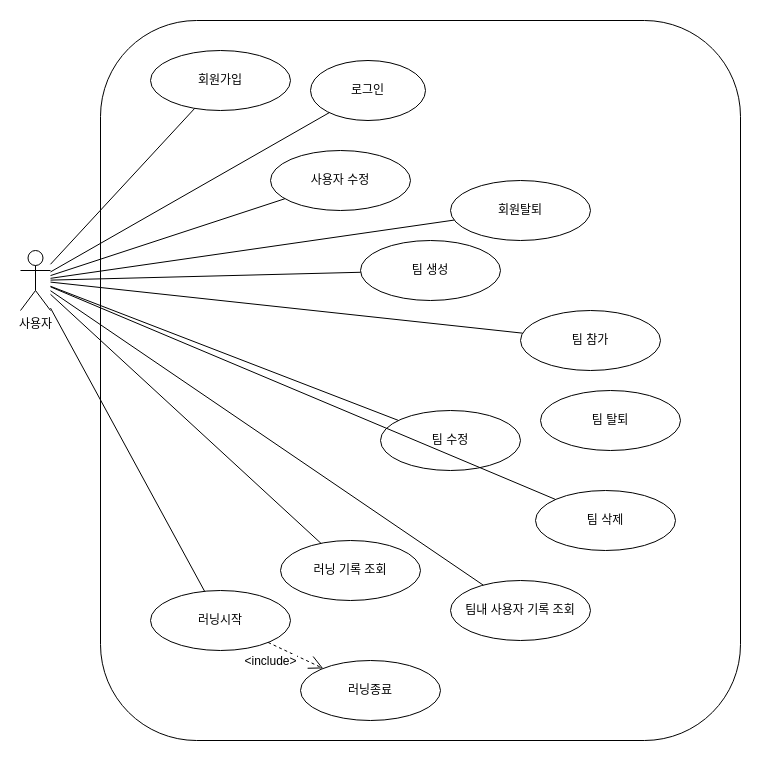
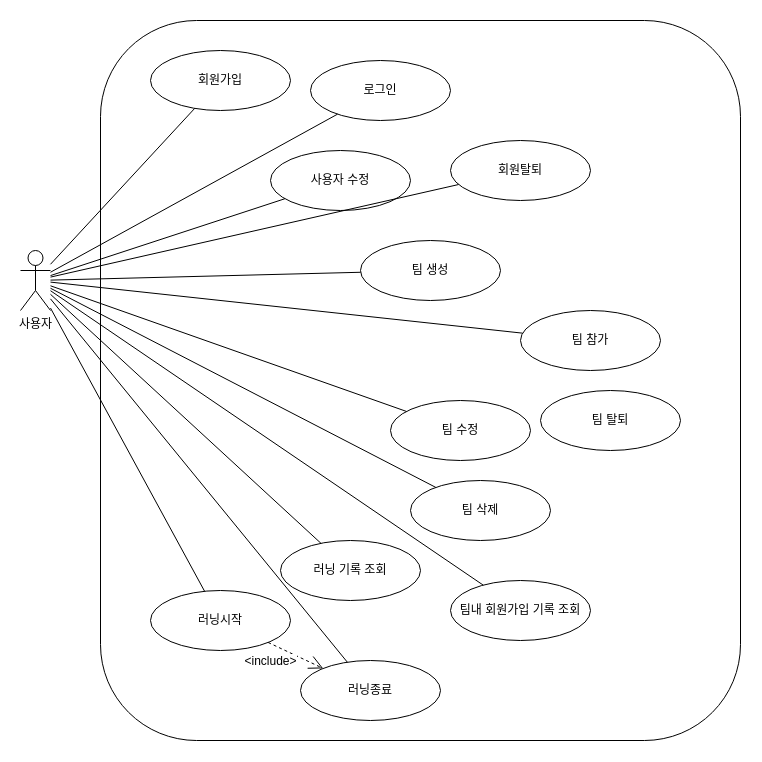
  <mxCell id="0" />
  <mxCell id="1" parent="0" />
  <mxCell id="2" value="" style="rounded=1;whiteSpace=wrap;html=1;" vertex="1" parent="1"><mxGeometry x="100" y="20" width="640" height="720" as="geometry" /></mxCell>
- <mxCell id="3" value="팀내 사용자 기록 조회" style="ellipse;whiteSpace=wrap;html=1;" vertex="1" parent="1"><mxGeometry x="450" y="580" width="140" height="60" as="geometry" /></mxCell>
- <mxCell id="4" value="팀 수정" style="ellipse;whiteSpace=wrap;html=1;" vertex="1" parent="1"><mxGeometry x="380" y="410" width="140" height="60" as="geometry" /></mxCell>
+ <mxCell id="3" value="팀내 회원가입 기록 조회" style="ellipse;whiteSpace=wrap;html=1;" vertex="1" parent="1"><mxGeometry x="450" y="580" width="140" height="60" as="geometry" /></mxCell>
+ <mxCell id="4" value="팀 수정" style="ellipse;whiteSpace=wrap;html=1;" vertex="1" parent="1"><mxGeometry x="390" y="400" width="140" height="60" as="geometry" /></mxCell>
  <mxCell id="5" value="팀 탈퇴" style="ellipse;whiteSpace=wrap;html=1;" vertex="1" parent="1"><mxGeometry x="540" y="390" width="140" height="60" as="geometry" /></mxCell>
  <mxCell id="6" value="팀 참가" style="ellipse;whiteSpace=wrap;html=1;" vertex="1" parent="1"><mxGeometry x="520" y="310" width="140" height="60" as="geometry" /></mxCell>
- <mxCell id="7" value="팀 삭제" style="ellipse;whiteSpace=wrap;html=1;" vertex="1" parent="1"><mxGeometry x="535" y="490" width="140" height="60" as="geometry" /></mxCell>
+ <mxCell id="7" value="팀 삭제" style="ellipse;whiteSpace=wrap;html=1;" vertex="1" parent="1"><mxGeometry x="410" y="480" width="140" height="60" as="geometry" /></mxCell>
  <mxCell id="8" value="팀 생성" style="ellipse;whiteSpace=wrap;html=1;" vertex="1" parent="1"><mxGeometry x="360" y="240" width="140" height="60" as="geometry" /></mxCell>
  <mxCell id="9" value="러닝 기록 조회" style="ellipse;whiteSpace=wrap;html=1;" vertex="1" parent="1"><mxGeometry x="280" y="540" width="140" height="60" as="geometry" /></mxCell>
  <mxCell id="10" value="러닝종료" style="ellipse;whiteSpace=wrap;html=1;" vertex="1" parent="1"><mxGeometry x="300" y="660" width="140" height="60" as="geometry" /></mxCell>
  <mxCell id="11" value="러닝시작" style="ellipse;whiteSpace=wrap;html=1;" vertex="1" parent="1"><mxGeometry x="150" y="590" width="140" height="60" as="geometry" /></mxCell>
- <mxCell id="12" value="회원탈퇴" style="ellipse;whiteSpace=wrap;html=1;" vertex="1" parent="1"><mxGeometry x="450" y="180" width="140" height="60" as="geometry" /></mxCell>
+ <mxCell id="12" value="회원탈퇴" style="ellipse;whiteSpace=wrap;html=1;" vertex="1" parent="1"><mxGeometry x="450" y="140" width="140" height="60" as="geometry" /></mxCell>
  <mxCell id="13" value="사용자 수정" style="ellipse;whiteSpace=wrap;html=1;" vertex="1" parent="1"><mxGeometry x="270" y="150" width="140" height="60" as="geometry" /></mxCell>
- <mxCell id="14" value="로그인" style="ellipse;whiteSpace=wrap;html=1;" vertex="1" parent="1"><mxGeometry x="310" y="60" width="115" height="60" as="geometry" /></mxCell>
+ <mxCell id="14" value="로그인" style="ellipse;whiteSpace=wrap;html=1;" vertex="1" parent="1"><mxGeometry x="310" y="60" width="140" height="60" as="geometry" /></mxCell>
  <mxCell id="15" value="회원가입" style="ellipse;whiteSpace=wrap;html=1;" vertex="1" parent="1"><mxGeometry x="150" y="50" width="140" height="60" as="geometry" /></mxCell>
  <mxCell id="16" value="사용자" style="shape=umlActor;verticalLabelPosition=bottom;labelBackgroundColor=#ffffff;verticalAlign=top;html=1;outlineConnect=0;" vertex="1" parent="1"><mxGeometry x="20" y="250" width="30" height="60" as="geometry" /></mxCell>
  <mxCell id="17" value="" style="endArrow=open;endFill=1;endSize=12;html=1;dashed=1;" edge="1" parent="1" source="11" target="10"><mxGeometry width="160" relative="1" as="geometry"><mxPoint x="0" y="439.5" as="sourcePoint" /><mxPoint x="160" y="439.5" as="targetPoint" /></mxGeometry></mxCell>
  <mxCell id="18" value="&amp;lt;include&amp;gt;" style="text;html=1;resizable=0;points=[];align=center;verticalAlign=middle;labelBackgroundColor=#ffffff;" vertex="1" connectable="0" parent="17"><mxGeometry x="0.325" y="1" relative="1" as="geometry"><mxPoint x="-34.5" y="2" as="offset" /></mxGeometry></mxCell>
  <mxCell id="19" value="" style="endArrow=none;html=1;" edge="1" parent="1" source="16" target="15"><mxGeometry width="50" height="50" relative="1" as="geometry"><mxPoint x="120" y="240" as="sourcePoint" /><mxPoint x="170" y="190" as="targetPoint" /></mxGeometry></mxCell>
  <mxCell id="20" value="" style="endArrow=none;html=1;" edge="1" parent="1" source="16" target="14"><mxGeometry width="50" height="50" relative="1" as="geometry"><mxPoint x="130" y="250" as="sourcePoint" /><mxPoint x="180" y="200" as="targetPoint" /></mxGeometry></mxCell>
  <mxCell id="21" value="" style="endArrow=none;html=1;" edge="1" parent="1" source="16" target="13"><mxGeometry width="50" height="50" relative="1" as="geometry"><mxPoint x="140" y="260" as="sourcePoint" /><mxPoint x="190" y="210" as="targetPoint" /></mxGeometry></mxCell>
  <mxCell id="22" value="" style="endArrow=none;html=1;" edge="1" parent="1" source="16" target="12"><mxGeometry width="50" height="50" relative="1" as="geometry"><mxPoint x="150" y="270" as="sourcePoint" /><mxPoint x="200" y="220" as="targetPoint" /></mxGeometry></mxCell>
  <mxCell id="23" value="" style="endArrow=none;html=1;" edge="1" parent="1" source="16" target="8"><mxGeometry width="50" height="50" relative="1" as="geometry"><mxPoint x="160" y="280" as="sourcePoint" /><mxPoint x="210" y="230" as="targetPoint" /></mxGeometry></mxCell>
  <mxCell id="24" value="" style="endArrow=none;html=1;" edge="1" parent="1" source="16" target="6"><mxGeometry width="50" height="50" relative="1" as="geometry"><mxPoint x="170" y="290" as="sourcePoint" /><mxPoint x="220" y="240" as="targetPoint" /></mxGeometry></mxCell>
  <mxCell id="25" value="" style="endArrow=none;html=1;" edge="1" parent="1" source="16" target="4"><mxGeometry width="50" height="50" relative="1" as="geometry"><mxPoint x="180" y="300" as="sourcePoint" /><mxPoint x="230" y="250" as="targetPoint" /></mxGeometry></mxCell>
  <mxCell id="26" value="" style="endArrow=none;html=1;" edge="1" parent="1" source="16" target="7"><mxGeometry width="50" height="50" relative="1" as="geometry"><mxPoint x="200" y="320" as="sourcePoint" /><mxPoint x="250" y="270" as="targetPoint" /></mxGeometry></mxCell>
  <mxCell id="27" value="" style="endArrow=none;html=1;" edge="1" parent="1" source="16" target="3"><mxGeometry width="50" height="50" relative="1" as="geometry"><mxPoint x="210" y="330" as="sourcePoint" /><mxPoint x="260" y="280" as="targetPoint" /></mxGeometry></mxCell>
  <mxCell id="28" value="" style="endArrow=none;html=1;" edge="1" parent="1" source="16" target="11"><mxGeometry width="50" height="50" relative="1" as="geometry"><mxPoint x="220" y="340" as="sourcePoint" /><mxPoint x="270" y="290" as="targetPoint" /></mxGeometry></mxCell>
  <mxCell id="29" value="" style="endArrow=none;html=1;" edge="1" parent="1" source="16" target="9"><mxGeometry width="50" height="50" relative="1" as="geometry"><mxPoint x="230" y="350" as="sourcePoint" /><mxPoint x="280" y="300" as="targetPoint" /></mxGeometry></mxCell>
+ <mxCell id="30" value="" style="endArrow=none;html=1;" edge="1" parent="1" source="16" target="10"><mxGeometry width="50" height="50" relative="1" as="geometry"><mxPoint x="240" y="360" as="sourcePoint" /><mxPoint x="290" y="310" as="targetPoint" /></mxGeometry></mxCell>
